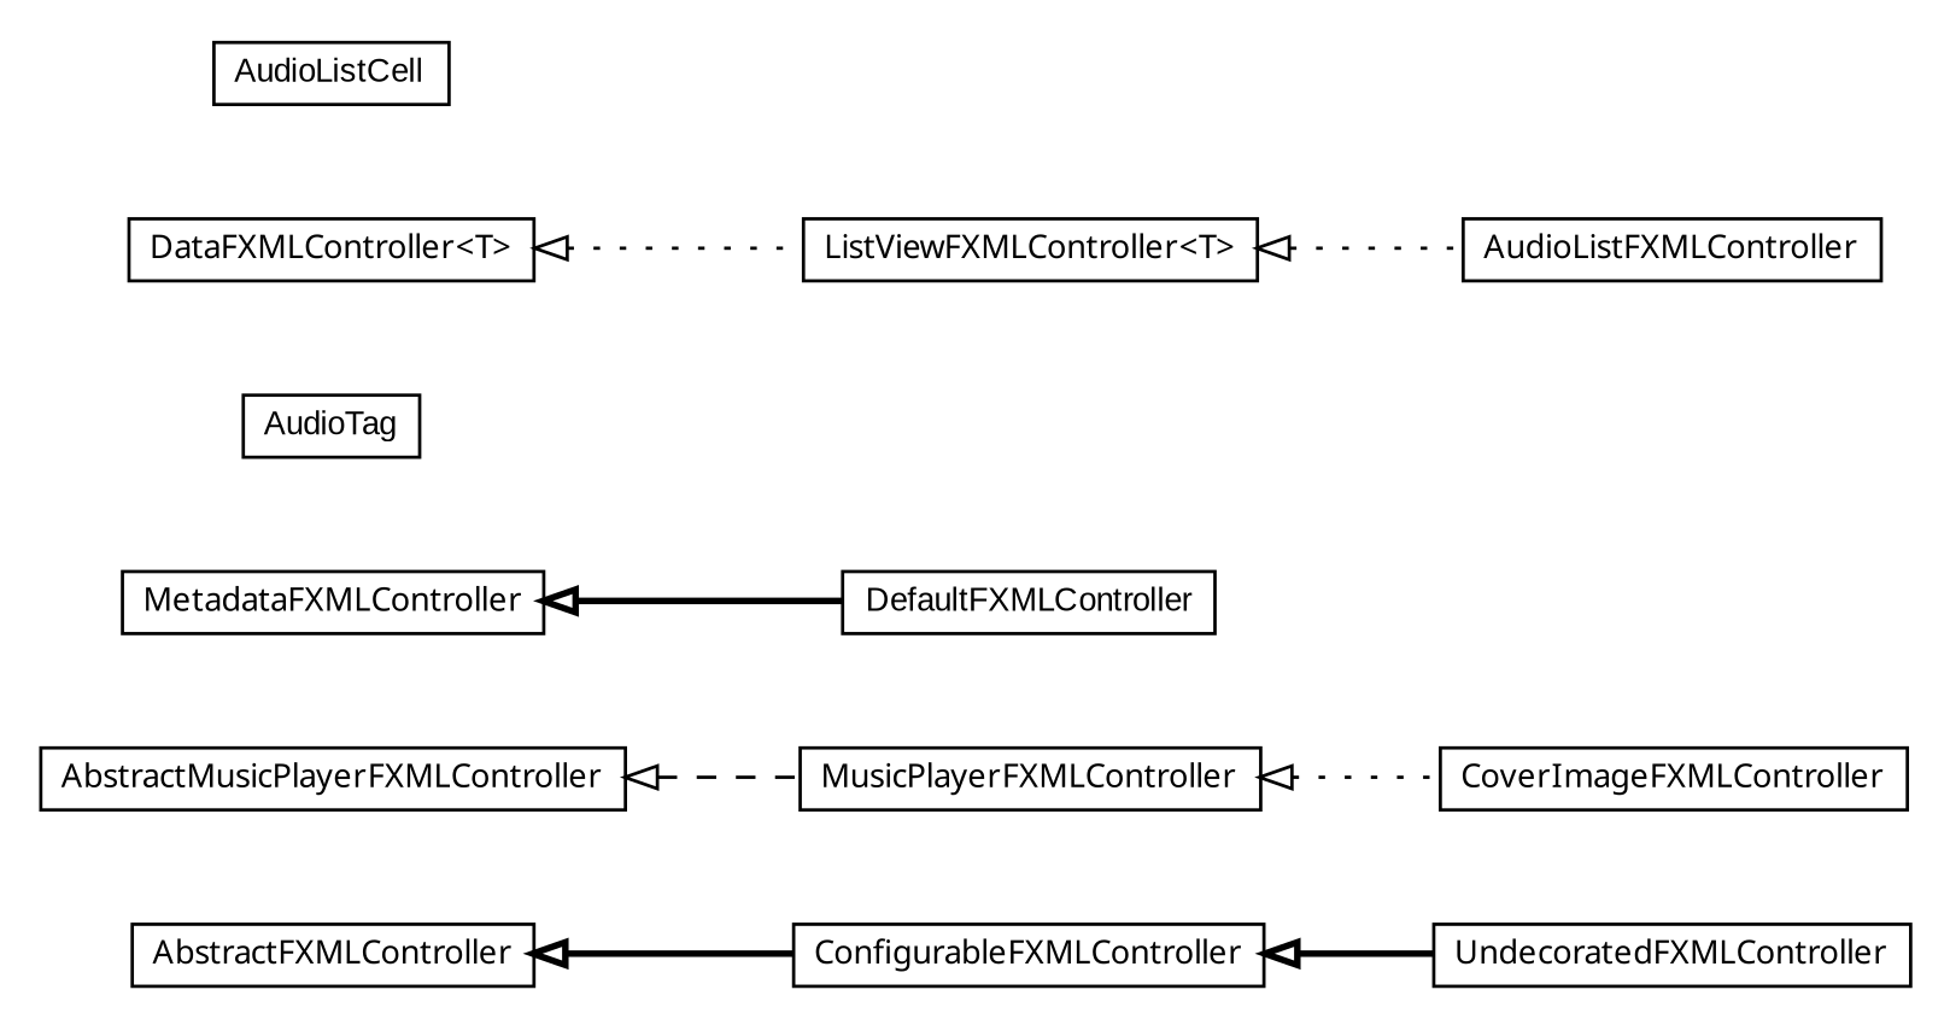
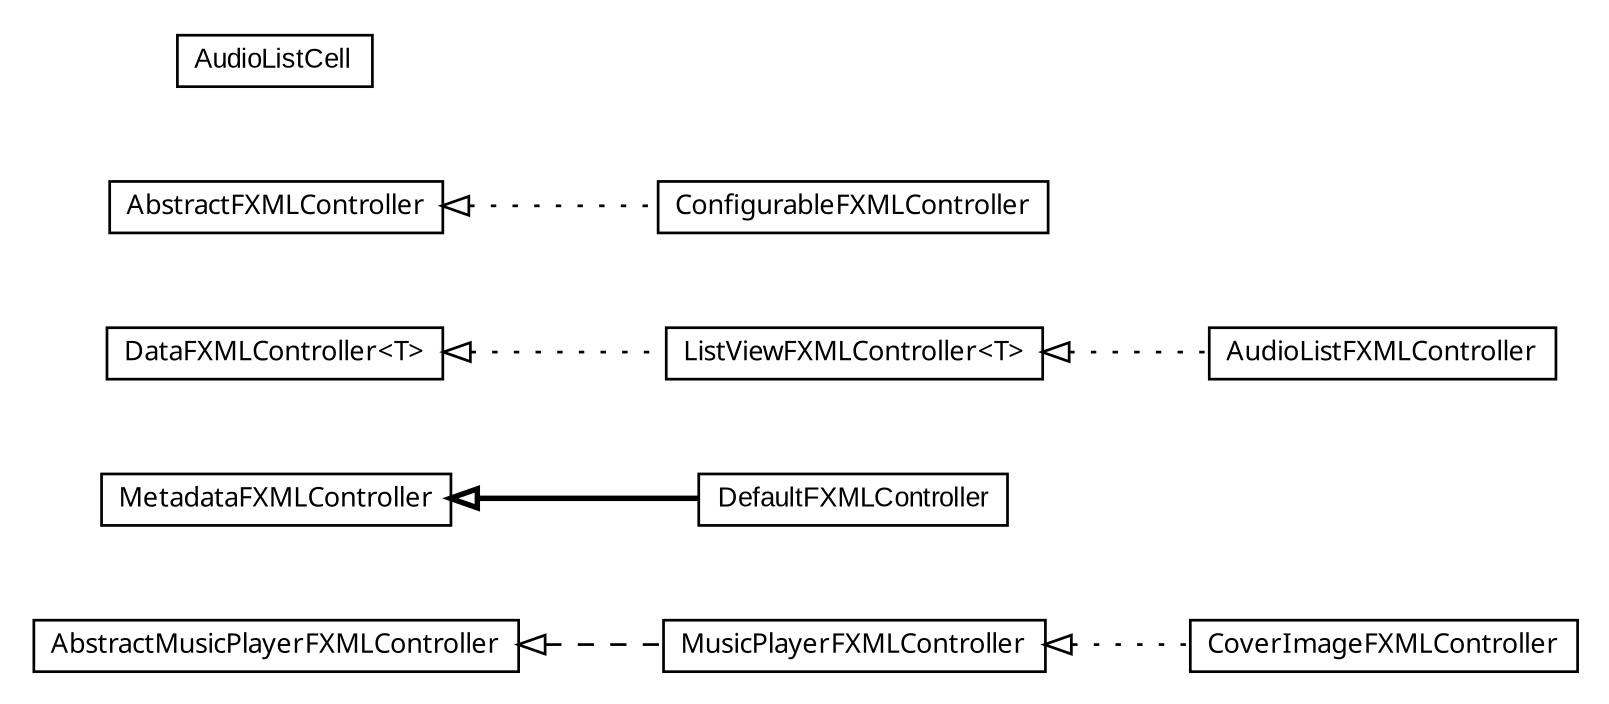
  digraph {
    nodesep=0.25
    rankdir=LR
    ranksep=0.5
    node [fontcolor=black fontname=arial fontsize=10.0 shape=plaintext]
    edge [arrowtail=empty dir=back fontname=arial fontsize=10 headport=p labelfontname=arial labelfontsize=10 style=dotted tailport=p]
-   n1 [label=<<table title="org.olympe.musicplayer.fxml.UndecoratedFXMLController" border="0" cellborder="1" cellspacing="0" cellpadding="2" port="p" href="./UndecoratedFXMLController.html"> 		<tr><td><table border="0" cellspacing="0" cellpadding="1"> <tr><td align="center" balign="center"><font face="ariali"> UndecoratedFXMLController </font></td></tr> 		</table></td></tr> 		</table>>]
    n2 [label=<<table title="org.olympe.musicplayer.fxml.MusicPlayerFXMLController" border="0" cellborder="1" cellspacing="0" cellpadding="2" port="p" href="./MusicPlayerFXMLController.html"> 		<tr><td><table border="0" cellspacing="0" cellpadding="1"> <tr><td align="center" balign="center"><font face="ariali"> MusicPlayerFXMLController </font></td></tr> 		</table></td></tr> 		</table>>]
    n3 [label=<<table title="org.olympe.musicplayer.fxml.CoverImageFXMLController" border="0" cellborder="1" cellspacing="0" cellpadding="2" port="p" href="./CoverImageFXMLController.html"> 		<tr><td><table border="0" cellspacing="0" cellpadding="1"> <tr><td align="center" balign="center"><font face="ariali"> CoverImageFXMLController </font></td></tr> 		</table></td></tr> 		</table>>]
    n4 [label=<<table title="org.olympe.musicplayer.fxml.MetadataFXMLController" border="0" cellborder="1" cellspacing="0" cellpadding="2" port="p" href="./MetadataFXMLController.html"> 		<tr><td><table border="0" cellspacing="0" cellpadding="1"> <tr><td align="center" balign="center"><font face="ariali"> MetadataFXMLController </font></td></tr> 		</table></td></tr> 		</table>>]
    n5 [label=<<table title="org.olympe.musicplayer.fxml.DefaultFXMLController" border="0" cellborder="1" cellspacing="0" cellpadding="2" port="p" href="./DefaultFXMLController.html"> 		<tr><td><table border="0" cellspacing="0" cellpadding="1"> <tr><td align="center" balign="center"> DefaultFXMLController </td></tr> 		</table></td></tr> 		</table>>]
-   n6 [label=<<table title="org.olympe.musicplayer.fxml.MetadataFXMLController.AudioTag" border="0" cellborder="1" cellspacing="0" cellpadding="2" port="p" href="./MetadataFXMLController.AudioTag.html"> 		<tr><td><table border="0" cellspacing="0" cellpadding="1"> <tr><td align="center" balign="center"> AudioTag </td></tr> 		</table></td></tr> 		</table>>]
    n7 [label=<<table title="org.olympe.musicplayer.fxml.ListViewFXMLController" border="0" cellborder="1" cellspacing="0" cellpadding="2" port="p" href="./ListViewFXMLController.html"> 		<tr><td><table border="0" cellspacing="0" cellpadding="1"> <tr><td align="center" balign="center"><font face="ariali"> ListViewFXMLController&lt;T&gt; </font></td></tr> 		</table></td></tr> 		</table>>]
    n8 [label=<<table title="org.olympe.musicplayer.fxml.AudioListFXMLController" border="0" cellborder="1" cellspacing="0" cellpadding="2" port="p" href="./AudioListFXMLController.html"> 		<tr><td><table border="0" cellspacing="0" cellpadding="1"> <tr><td align="center" balign="center"><font face="ariali"> AudioListFXMLController </font></td></tr> 		</table></td></tr> 		</table>>]
    n9 [label=<<table title="org.olympe.musicplayer.fxml.DataFXMLController" border="0" cellborder="1" cellspacing="0" cellpadding="2" port="p" href="./DataFXMLController.html"> 		<tr><td><table border="0" cellspacing="0" cellpadding="1"> <tr><td align="center" balign="center"><font face="ariali"> DataFXMLController&lt;T&gt; </font></td></tr> 		</table></td></tr> 		</table>>]
    n10 [label=<<table title="org.olympe.musicplayer.fxml.ConfigurableFXMLController" border="0" cellborder="1" cellspacing="0" cellpadding="2" port="p" href="./ConfigurableFXMLController.html"> 		<tr><td><table border="0" cellspacing="0" cellpadding="1"> <tr><td align="center" balign="center"><font face="ariali"> ConfigurableFXMLController </font></td></tr> 		</table></td></tr> 		</table>>]
    n11 [label=<<table title="org.olympe.musicplayer.fxml.AbstractMusicPlayerFXMLController" border="0" cellborder="1" cellspacing="0" cellpadding="2" port="p" href="./AbstractMusicPlayerFXMLController.html"> 		<tr><td><table border="0" cellspacing="0" cellpadding="1"> <tr><td align="center" balign="center"><font face="ariali"> AbstractMusicPlayerFXMLController </font></td></tr> 		</table></td></tr> 		</table>>]
    n12 [label=<<table title="org.olympe.musicplayer.fxml.AudioListFXMLController.AudioListCell" border="0" cellborder="1" cellspacing="0" cellpadding="2" port="p" href="./AudioListFXMLController.AudioListCell.html"> 		<tr><td><table border="0" cellspacing="0" cellpadding="1"> <tr><td align="center" balign="center"> AudioListCell </td></tr> 		</table></td></tr> 		</table>>]
    n13 [label=<<table title="org.olympe.musicplayer.fxml.AbstractFXMLController" border="0" cellborder="1" cellspacing="0" cellpadding="2" port="p" href="./AbstractFXMLController.html"> 		<tr><td><table border="0" cellspacing="0" cellpadding="1"> <tr><td align="center" balign="center"><font face="ariali"> AbstractFXMLController </font></td></tr> 		</table></td></tr> 		</table>>]
    n2 -> n3
    n4 -> n5 [style=bold]
    n7 -> n8
    n9 -> n7
-   n10 -> n1 [style=bold]
    n11 -> n2 [style=dashed]
-   n13 -> n10 [style=bold]
+   n13 -> n10
  }
